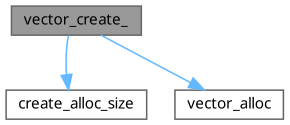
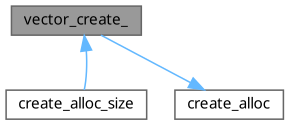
  digraph {
    rankdir=TB
    node [color=grey40 fillcolor=white fontname=Mononoki fontsize=10 shape=box style=filled]
    edge [color=steelblue1 fontname=Mononoki fontsize=10 labelfontname=Mononoki labelfontsize=10 style=solid]
    n1 [color=gray40 fillcolor=grey60 fontcolor=black height=0.2 label=vector_create_ width=0.4]
    n2 [height=0.2 label=create_alloc_size width=0.4]
-   n3 [height=0.2 label=vector_alloc width=0.4]
-   n1 -> n2
+   n3 [height=0.2 label=create_alloc width=0.4]
+   n2 -> n1
    n1 -> n3
  }
